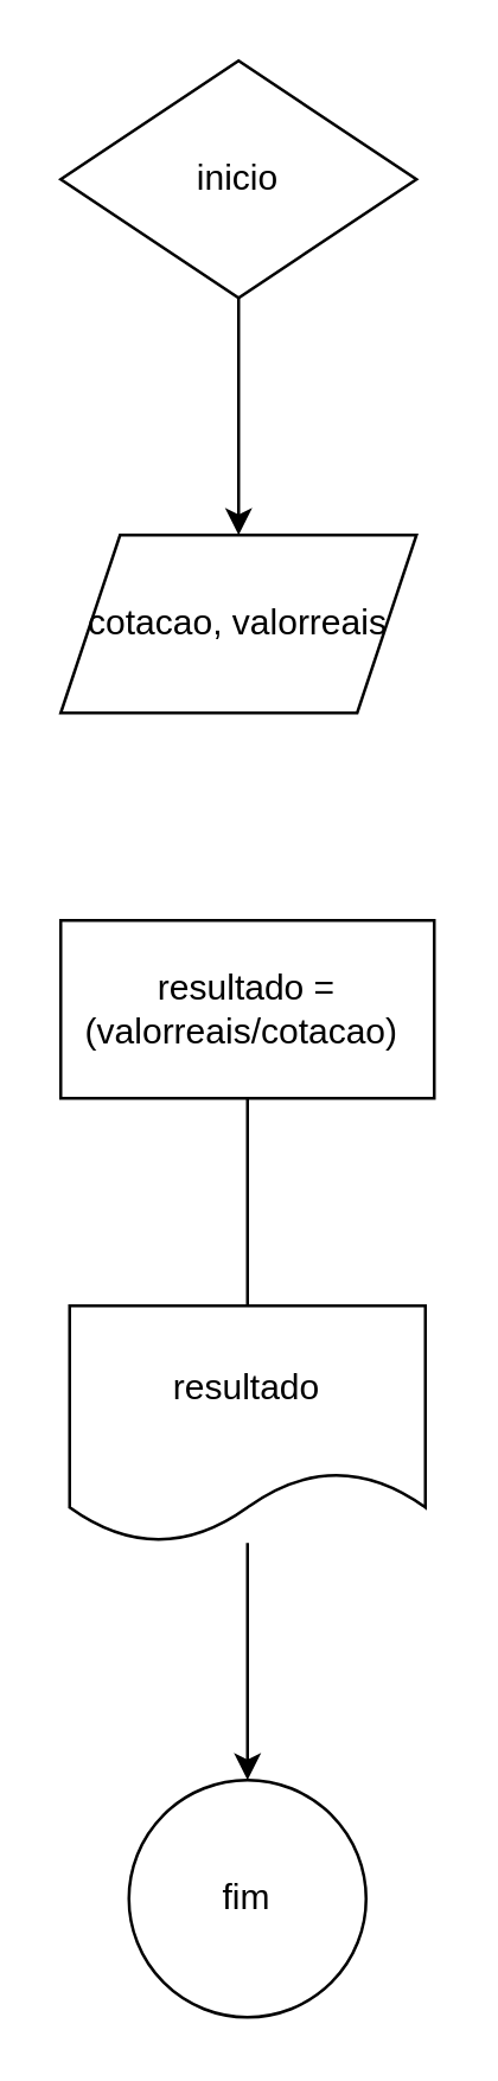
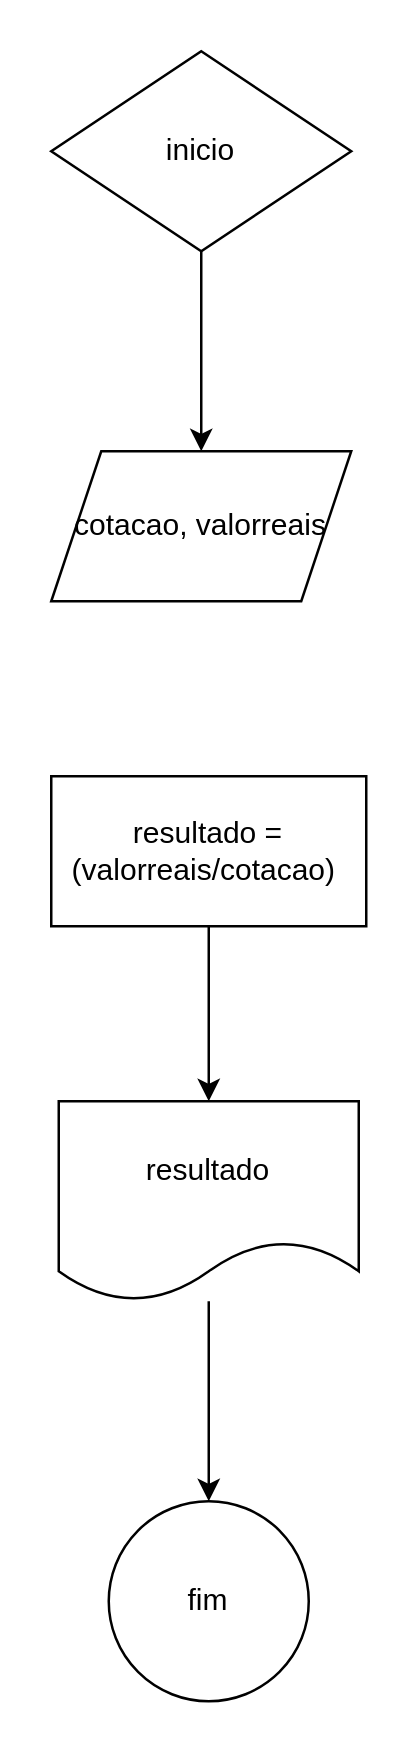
  <mxCell id="0" />
  <mxCell id="1" parent="0" />
  <mxCell id="2" value="" style="edgeStyle=orthogonalEdgeStyle;rounded=0;orthogonalLoop=1;jettySize=auto;html=1;" edge="1" parent="1" source="3" target="4"><mxGeometry relative="1" as="geometry" /></mxCell>
  <mxCell id="3" value="inicio" style="rhombus;whiteSpace=wrap;html=1;" vertex="1" parent="1"><mxGeometry x="20" y="20" width="120" height="80" as="geometry" /></mxCell>
  <mxCell id="4" value="cotacao, valorreais" style="shape=parallelogram;perimeter=parallelogramPerimeter;whiteSpace=wrap;html=1;fixedSize=1;" vertex="1" parent="1"><mxGeometry x="20" y="180" width="120" height="60" as="geometry" /></mxCell>
- <mxCell id="5" value="" style="edgeStyle=orthogonalEdgeStyle;rounded=0;orthogonalLoop=1;jettySize=auto;html=1;endArrow=none;" edge="1" parent="1" source="6" target="8"><mxGeometry relative="1" as="geometry" /></mxCell>
+ <mxCell id="5" value="" style="edgeStyle=orthogonalEdgeStyle;rounded=0;orthogonalLoop=1;jettySize=auto;html=1;" edge="1" parent="1" source="6" target="8"><mxGeometry relative="1" as="geometry" /></mxCell>
  <mxCell id="6" value="resultado = (valorreais/cotacao)&amp;nbsp;" style="whiteSpace=wrap;html=1;" vertex="1" parent="1"><mxGeometry x="20" y="310" width="126" height="60" as="geometry" /></mxCell>
  <mxCell id="7" value="" style="edgeStyle=orthogonalEdgeStyle;rounded=0;orthogonalLoop=1;jettySize=auto;html=1;" edge="1" parent="1" source="8" target="9"><mxGeometry relative="1" as="geometry" /></mxCell>
  <mxCell id="8" value="resultado" style="shape=document;whiteSpace=wrap;html=1;boundedLbl=1;" vertex="1" parent="1"><mxGeometry x="23" y="440" width="120" height="80" as="geometry" /></mxCell>
  <mxCell id="9" value="fim" style="ellipse;whiteSpace=wrap;html=1;" vertex="1" parent="1"><mxGeometry x="43" y="600" width="80" height="80" as="geometry" /></mxCell>
